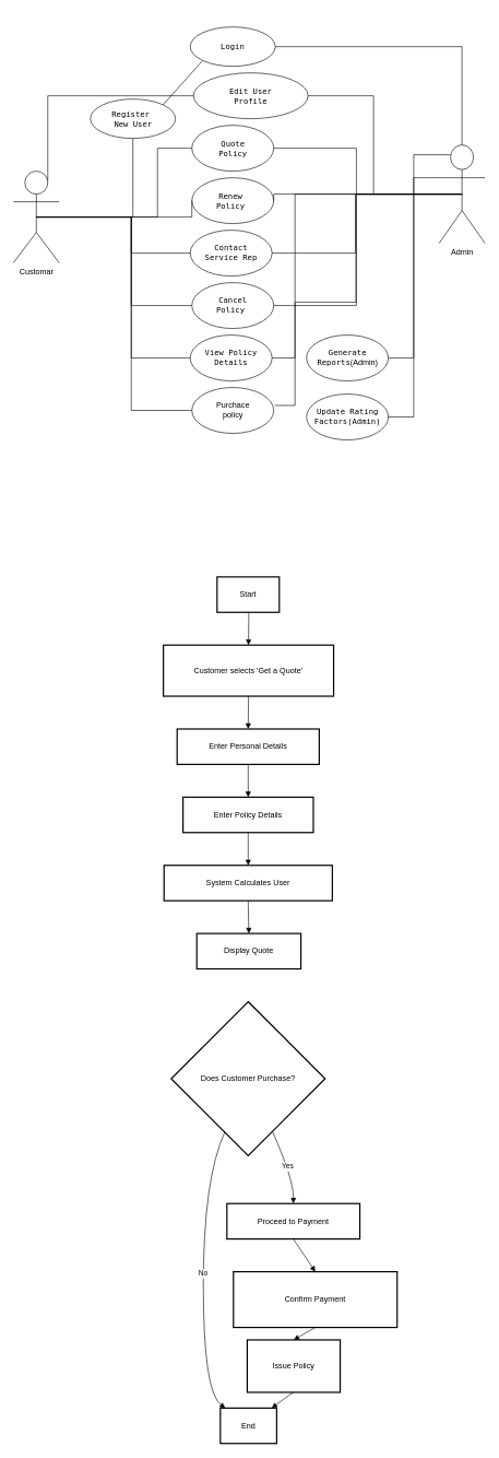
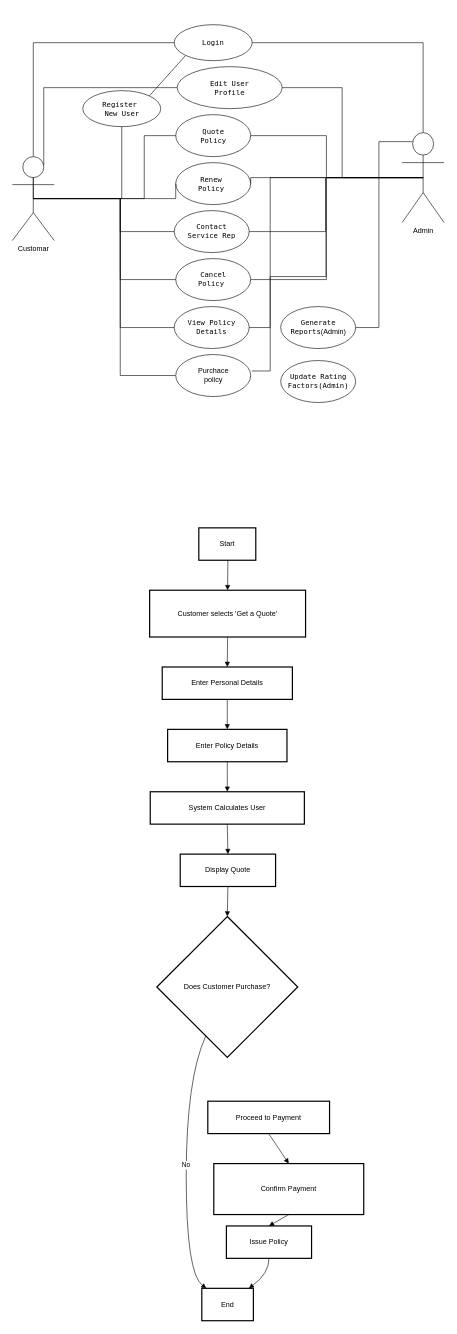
  <mxCell id="0" />
  <mxCell id="1" parent="0" />
  <mxCell id="2" value="Start" style="whiteSpace=wrap;strokeWidth=2;" parent="1" vertex="1"><mxGeometry x="331" y="879" width="95" height="54" as="geometry" /></mxCell>
  <mxCell id="3" value="Customer selects 'Get a Quote'" style="whiteSpace=wrap;strokeWidth=2;" parent="1" vertex="1"><mxGeometry x="249" y="983" width="260" height="78" as="geometry" /></mxCell>
  <mxCell id="4" value="Enter Personal Details" style="whiteSpace=wrap;strokeWidth=2;" parent="1" vertex="1"><mxGeometry x="270" y="1111" width="217" height="54" as="geometry" /></mxCell>
  <mxCell id="5" value="Enter Policy Details" style="whiteSpace=wrap;strokeWidth=2;" parent="1" vertex="1"><mxGeometry x="279" y="1215" width="199" height="54" as="geometry" /></mxCell>
  <mxCell id="6" value="System Calculates User" style="whiteSpace=wrap;strokeWidth=2;" parent="1" vertex="1"><mxGeometry x="250" y="1319" width="257" height="54" as="geometry" /></mxCell>
  <mxCell id="7" value="Display Quote" style="whiteSpace=wrap;strokeWidth=2;" parent="1" vertex="1"><mxGeometry x="300" y="1423" width="159" height="54" as="geometry" /></mxCell>
  <mxCell id="8" value="Does Customer Purchase?" style="rhombus;strokeWidth=2;whiteSpace=wrap;" parent="1" vertex="1"><mxGeometry x="261" y="1527" width="235" height="235" as="geometry" /></mxCell>
  <mxCell id="9" value="Proceed to Payment" style="whiteSpace=wrap;strokeWidth=2;" parent="1" vertex="1"><mxGeometry x="346" y="1835" width="203" height="54" as="geometry" /></mxCell>
  <mxCell id="10" value="End" style="whiteSpace=wrap;strokeWidth=2;" parent="1" vertex="1"><mxGeometry x="336" y="2147" width="86" height="54" as="geometry" /></mxCell>
  <mxCell id="11" value="Confirm Payment" style="whiteSpace=wrap;strokeWidth=2;" parent="1" vertex="1"><mxGeometry x="356" y="1939" width="250" height="85" as="geometry" /></mxCell>
- <mxCell id="12" value="Issue Policy" style="whiteSpace=wrap;strokeWidth=2;" parent="1" vertex="1"><mxGeometry x="377" y="2043" width="142" height="80" as="geometry" /></mxCell>
+ <mxCell id="12" value="Issue Policy" style="whiteSpace=wrap;strokeWidth=2;" parent="1" vertex="1"><mxGeometry x="377" y="2043" width="142" height="54" as="geometry" /></mxCell>
  <mxCell id="13" value="" style="curved=1;startArrow=none;endArrow=block;exitX=0.51;exitY=1;entryX=0.5;entryY=0;rounded=0;" parent="1" source="2" target="3" edge="1"><mxGeometry relative="1" as="geometry"><Array as="points" /></mxGeometry></mxCell>
  <mxCell id="14" value="" style="curved=1;startArrow=none;endArrow=block;exitX=0.5;exitY=1;entryX=0.5;entryY=0;rounded=0;" parent="1" source="3" target="4" edge="1"><mxGeometry relative="1" as="geometry"><Array as="points" /></mxGeometry></mxCell>
  <mxCell id="15" value="" style="curved=1;startArrow=none;endArrow=block;exitX=0.5;exitY=1;entryX=0.5;entryY=0;rounded=0;" parent="1" source="4" target="5" edge="1"><mxGeometry relative="1" as="geometry"><Array as="points" /></mxGeometry></mxCell>
  <mxCell id="16" value="" style="curved=1;startArrow=none;endArrow=block;exitX=0.5;exitY=1;entryX=0.5;entryY=0;rounded=0;" parent="1" source="5" target="6" edge="1"><mxGeometry relative="1" as="geometry"><Array as="points" /></mxGeometry></mxCell>
  <mxCell id="17" value="" style="curved=1;startArrow=none;endArrow=block;exitX=0.5;exitY=1;entryX=0.5;entryY=0;rounded=0;" parent="1" source="6" target="7" edge="1"><mxGeometry relative="1" as="geometry"><Array as="points" /></mxGeometry></mxCell>
- <mxCell id="19" value="Yes" style="curved=1;startArrow=none;endArrow=block;exitX=0.73;exitY=1;entryX=0.5;entryY=-0.01;rounded=0;" parent="1" source="8" target="9" edge="1"><mxGeometry relative="1" as="geometry"><Array as="points"><mxPoint x="448" y="1798" /></Array></mxGeometry></mxCell>
+ <mxCell id="18" value="" style="curved=1;startArrow=none;endArrow=block;exitX=0.5;exitY=1;entryX=0.5;entryY=0;rounded=0;" parent="1" source="7" target="8" edge="1"><mxGeometry relative="1" as="geometry"><Array as="points" /></mxGeometry></mxCell>
  <mxCell id="20" value="No" style="curved=1;startArrow=none;endArrow=block;exitX=0.28;exitY=1;entryX=0.08;entryY=-0.01;rounded=0;" parent="1" source="8" target="10" edge="1"><mxGeometry relative="1" as="geometry"><Array as="points"><mxPoint x="310" y="1798" /><mxPoint x="310" y="2122" /></Array></mxGeometry></mxCell>
  <mxCell id="21" value="" style="curved=1;startArrow=none;endArrow=block;exitX=0.5;exitY=0.99;entryX=0.5;entryY=-0.01;rounded=0;" parent="1" source="9" target="11" edge="1"><mxGeometry relative="1" as="geometry"><Array as="points" /></mxGeometry></mxCell>
  <mxCell id="22" value="" style="curved=1;startArrow=none;endArrow=block;exitX=0.5;exitY=0.99;entryX=0.5;entryY=-0.01;rounded=0;" parent="1" source="11" target="12" edge="1"><mxGeometry relative="1" as="geometry"><Array as="points" /></mxGeometry></mxCell>
  <mxCell id="23" value="" style="curved=1;startArrow=none;endArrow=block;exitX=0.5;exitY=0.99;entryX=0.92;entryY=-0.01;rounded=0;" parent="1" source="12" target="10" edge="1"><mxGeometry relative="1" as="geometry"><Array as="points"><mxPoint x="448" y="2122" /></Array></mxGeometry></mxCell>
  <mxCell id="24" value="" style="rounded=0;whiteSpace=wrap;html=1;strokeColor=none;" parent="1" vertex="1"><mxGeometry x="122.5" y="20" width="487.5" height="750" as="geometry" /></mxCell>
  <mxCell id="25" value="&lt;pre&gt;Register &lt;br/&gt;New User&lt;/pre&gt;" style="ellipse;whiteSpace=wrap;html=1;" parent="1" vertex="1"><mxGeometry x="137.5" y="150" width="130" height="60" as="geometry" /></mxCell>
  <mxCell id="26" style="rounded=0;orthogonalLoop=1;jettySize=auto;html=1;exitX=0;exitY=1;exitDx=0;exitDy=0;entryX=1;entryY=0;entryDx=0;entryDy=0;endArrow=none;startFill=0;" parent="1" source="27" target="25" edge="1"><mxGeometry relative="1" as="geometry" /></mxCell>
  <mxCell id="27" value="&lt;pre&gt;Login&lt;/pre&gt;" style="ellipse;whiteSpace=wrap;html=1;" parent="1" vertex="1"><mxGeometry x="290" y="40" width="130" height="60" as="geometry" /></mxCell>
  <mxCell id="28" value="&lt;pre&gt;Edit User&lt;br/&gt;Profile&lt;/pre&gt;" style="ellipse;whiteSpace=wrap;html=1;" parent="1" vertex="1"><mxGeometry x="295" y="110" width="175" height="70" as="geometry" /></mxCell>
  <mxCell id="29" value="&lt;pre&gt;Quote&lt;br&gt;Policy&lt;/pre&gt;" style="ellipse;whiteSpace=wrap;html=1;" parent="1" vertex="1"><mxGeometry x="292.5" y="190" width="125" height="70" as="geometry" /></mxCell>
  <mxCell id="30" value="&lt;pre&gt;&lt;div&gt;Renew &lt;br/&gt;Policy &lt;/div&gt;&lt;/pre&gt;" style="ellipse;whiteSpace=wrap;html=1;" parent="1" vertex="1"><mxGeometry x="292.5" y="270" width="125" height="70" as="geometry" /></mxCell>
  <mxCell id="31" value="&lt;pre&gt;&lt;div&gt;Cancel&lt;br/&gt;Policy &lt;/div&gt;&lt;/pre&gt;" style="ellipse;whiteSpace=wrap;html=1;" parent="1" vertex="1"><mxGeometry x="292.5" y="430" width="125" height="70" as="geometry" /></mxCell>
  <mxCell id="32" value="&lt;pre&gt;&lt;div&gt;View Policy&lt;br/&gt;Details&lt;/div&gt;&lt;/pre&gt;" style="ellipse;whiteSpace=wrap;html=1;" parent="1" vertex="1"><mxGeometry x="290" y="510" width="125" height="70" as="geometry" /></mxCell>
  <mxCell id="33" value="&lt;pre&gt;&lt;div&gt;Contact&lt;br/&gt;Service Rep&lt;/div&gt;&lt;/pre&gt;" style="ellipse;whiteSpace=wrap;html=1;" parent="1" vertex="1"><mxGeometry x="290" y="350" width="125" height="70" as="geometry" /></mxCell>
  <mxCell id="34" value="&lt;pre&gt;&lt;div&gt;Generate&lt;br&gt;Reports&lt;span style=&quot;background-color: transparent; color: light-dark(rgb(0, 0, 0), rgb(255, 255, 255)); font-family: Helvetica; white-space: normal;&quot;&gt;(Admin)&lt;/span&gt;&lt;/div&gt;&lt;/pre&gt;" style="ellipse;whiteSpace=wrap;html=1;" parent="1" vertex="1"><mxGeometry x="467.5" y="510" width="125" height="70" as="geometry" /></mxCell>
  <mxCell id="35" value="&lt;pre&gt;Update Rating&lt;br/&gt;Factors(Admin)&lt;/pre&gt;" style="ellipse;whiteSpace=wrap;html=1;" parent="1" vertex="1"><mxGeometry x="467.5" y="600" width="125" height="70" as="geometry" /></mxCell>
  <mxCell id="36" style="edgeStyle=orthogonalEdgeStyle;rounded=0;orthogonalLoop=1;jettySize=auto;html=1;exitX=0.5;exitY=0.5;exitDx=0;exitDy=0;exitPerimeter=0;entryX=0;entryY=0.5;entryDx=0;entryDy=0;endArrow=none;startFill=0;" parent="1" source="44" target="33" edge="1"><mxGeometry relative="1" as="geometry"><Array as="points"><mxPoint x="200" y="330" /><mxPoint x="200" y="385" /></Array></mxGeometry></mxCell>
  <mxCell id="37" style="edgeStyle=orthogonalEdgeStyle;rounded=0;orthogonalLoop=1;jettySize=auto;html=1;exitX=0.5;exitY=0.5;exitDx=0;exitDy=0;exitPerimeter=0;endArrow=none;startFill=0;" parent="1" source="44" target="25" edge="1"><mxGeometry relative="1" as="geometry" /></mxCell>
+ <mxCell id="38" style="edgeStyle=orthogonalEdgeStyle;rounded=0;orthogonalLoop=1;jettySize=auto;html=1;exitX=0.5;exitY=0.5;exitDx=0;exitDy=0;exitPerimeter=0;entryX=0;entryY=0.5;entryDx=0;entryDy=0;endArrow=none;startFill=0;" parent="1" source="44" target="27" edge="1"><mxGeometry relative="1" as="geometry"><mxPoint x="120" y="120" as="targetPoint" /><Array as="points"><mxPoint x="55" y="70" /></Array></mxGeometry></mxCell>
  <mxCell id="39" style="edgeStyle=orthogonalEdgeStyle;rounded=0;orthogonalLoop=1;jettySize=auto;html=1;exitX=0.75;exitY=0.1;exitDx=0;exitDy=0;exitPerimeter=0;entryX=0;entryY=0.5;entryDx=0;entryDy=0;endArrow=none;startFill=0;" parent="1" source="44" target="28" edge="1"><mxGeometry relative="1" as="geometry"><Array as="points"><mxPoint x="72" y="145" /></Array></mxGeometry></mxCell>
  <mxCell id="40" style="edgeStyle=orthogonalEdgeStyle;rounded=0;orthogonalLoop=1;jettySize=auto;html=1;exitX=0.5;exitY=0.5;exitDx=0;exitDy=0;exitPerimeter=0;endArrow=none;startFill=0;" parent="1" source="44" target="29" edge="1"><mxGeometry relative="1" as="geometry"><Array as="points"><mxPoint x="240" y="330" /><mxPoint x="240" y="225" /></Array></mxGeometry></mxCell>
  <mxCell id="41" style="edgeStyle=orthogonalEdgeStyle;rounded=0;orthogonalLoop=1;jettySize=auto;html=1;exitX=0.5;exitY=0.5;exitDx=0;exitDy=0;exitPerimeter=0;entryX=0;entryY=0.5;entryDx=0;entryDy=0;endArrow=none;startFill=0;" parent="1" source="44" target="31" edge="1"><mxGeometry relative="1" as="geometry"><Array as="points"><mxPoint x="200" y="330" /><mxPoint x="200" y="465" /></Array></mxGeometry></mxCell>
  <mxCell id="42" style="edgeStyle=orthogonalEdgeStyle;rounded=0;orthogonalLoop=1;jettySize=auto;html=1;exitX=0.5;exitY=0.5;exitDx=0;exitDy=0;exitPerimeter=0;entryX=0;entryY=0.5;entryDx=0;entryDy=0;endArrow=none;startFill=0;" parent="1" source="44" target="32" edge="1"><mxGeometry relative="1" as="geometry"><Array as="points"><mxPoint x="200" y="330" /><mxPoint x="200" y="545" /></Array></mxGeometry></mxCell>
  <mxCell id="43" style="edgeStyle=orthogonalEdgeStyle;rounded=0;orthogonalLoop=1;jettySize=auto;html=1;exitX=0;exitY=0.5;exitDx=0;exitDy=0;entryX=0;entryY=0.5;entryDx=0;entryDy=0;endArrow=none;startFill=0;" parent="1" source="30" target="45" edge="1"><mxGeometry relative="1" as="geometry"><Array as="points"><mxPoint x="293" y="330" /><mxPoint x="200" y="330" /><mxPoint x="200" y="625" /></Array></mxGeometry></mxCell>
  <mxCell id="44" value="Customar" style="shape=umlActor;verticalLabelPosition=bottom;verticalAlign=top;html=1;outlineConnect=0;" parent="1" vertex="1"><mxGeometry x="20" y="260" width="70" height="140" as="geometry" /></mxCell>
  <mxCell id="45" value="Purchace&lt;br&gt;policy" style="ellipse;whiteSpace=wrap;html=1;" parent="1" vertex="1"><mxGeometry x="292.5" y="590" width="125" height="70" as="geometry" /></mxCell>
  <mxCell id="46" style="edgeStyle=orthogonalEdgeStyle;rounded=0;orthogonalLoop=1;jettySize=auto;html=1;exitX=0.5;exitY=0;exitDx=0;exitDy=0;exitPerimeter=0;endArrow=none;startFill=0;" parent="1" source="55" target="27" edge="1"><mxGeometry relative="1" as="geometry"><Array as="points"><mxPoint x="705" y="70" /></Array></mxGeometry></mxCell>
  <mxCell id="47" style="edgeStyle=orthogonalEdgeStyle;rounded=0;orthogonalLoop=1;jettySize=auto;html=1;exitX=0.25;exitY=0.1;exitDx=0;exitDy=0;exitPerimeter=0;entryX=1;entryY=0.5;entryDx=0;entryDy=0;endArrow=none;startFill=0;" parent="1" source="55" target="34" edge="1"><mxGeometry relative="1" as="geometry" /></mxCell>
- <mxCell id="48" style="edgeStyle=orthogonalEdgeStyle;rounded=0;orthogonalLoop=1;jettySize=auto;html=1;exitX=0;exitY=0.333;exitDx=0;exitDy=0;exitPerimeter=0;entryX=1;entryY=0.5;entryDx=0;entryDy=0;endArrow=none;startFill=0;" parent="1" source="55" target="35" edge="1"><mxGeometry relative="1" as="geometry" /></mxCell>
  <mxCell id="49" style="edgeStyle=orthogonalEdgeStyle;rounded=0;orthogonalLoop=1;jettySize=auto;html=1;exitX=0.5;exitY=0.5;exitDx=0;exitDy=0;exitPerimeter=0;entryX=1;entryY=0.5;entryDx=0;entryDy=0;endArrow=none;startFill=0;" parent="1" source="55" target="28" edge="1"><mxGeometry relative="1" as="geometry" /></mxCell>
  <mxCell id="50" style="edgeStyle=orthogonalEdgeStyle;rounded=0;orthogonalLoop=1;jettySize=auto;html=1;exitX=0.5;exitY=0.5;exitDx=0;exitDy=0;exitPerimeter=0;entryX=1;entryY=0.5;entryDx=0;entryDy=0;endArrow=none;startFill=0;" parent="1" source="55" target="29" edge="1"><mxGeometry relative="1" as="geometry" /></mxCell>
  <mxCell id="51" style="edgeStyle=orthogonalEdgeStyle;rounded=0;orthogonalLoop=1;jettySize=auto;html=1;exitX=0.5;exitY=0.5;exitDx=0;exitDy=0;exitPerimeter=0;entryX=1;entryY=0.5;entryDx=0;entryDy=0;endArrow=none;startFill=0;" parent="1" source="55" target="30" edge="1"><mxGeometry relative="1" as="geometry"><Array as="points"><mxPoint x="417" y="295" /></Array></mxGeometry></mxCell>
  <mxCell id="52" style="edgeStyle=orthogonalEdgeStyle;rounded=0;orthogonalLoop=1;jettySize=auto;html=1;exitX=0.5;exitY=0.5;exitDx=0;exitDy=0;exitPerimeter=0;endArrow=none;startFill=0;" parent="1" source="55" target="33" edge="1"><mxGeometry relative="1" as="geometry" /></mxCell>
  <mxCell id="53" style="edgeStyle=orthogonalEdgeStyle;rounded=0;orthogonalLoop=1;jettySize=auto;html=1;exitX=0.5;exitY=0.5;exitDx=0;exitDy=0;exitPerimeter=0;entryX=1;entryY=0.5;entryDx=0;entryDy=0;endArrow=none;startFill=0;" parent="1" source="55" target="31" edge="1"><mxGeometry relative="1" as="geometry" /></mxCell>
  <mxCell id="54" style="edgeStyle=orthogonalEdgeStyle;rounded=0;orthogonalLoop=1;jettySize=auto;html=1;exitX=0.5;exitY=0.5;exitDx=0;exitDy=0;exitPerimeter=0;entryX=1;entryY=0.5;entryDx=0;entryDy=0;endArrow=none;startFill=0;" parent="1" source="55" target="32" edge="1"><mxGeometry relative="1" as="geometry"><Array as="points"><mxPoint x="543" y="295" /><mxPoint x="543" y="460" /><mxPoint x="450" y="460" /><mxPoint x="450" y="545" /></Array></mxGeometry></mxCell>
  <mxCell id="55" value="Admin" style="shape=umlActor;verticalLabelPosition=bottom;verticalAlign=top;html=1;outlineConnect=0;" parent="1" vertex="1"><mxGeometry x="670" y="220" width="70" height="150" as="geometry" /></mxCell>
  <mxCell id="56" style="edgeStyle=orthogonalEdgeStyle;rounded=0;orthogonalLoop=1;jettySize=auto;html=1;exitX=0.5;exitY=0.5;exitDx=0;exitDy=0;exitPerimeter=0;entryX=1.014;entryY=0.392;entryDx=0;entryDy=0;entryPerimeter=0;endArrow=none;startFill=0;" parent="1" source="55" target="45" edge="1"><mxGeometry relative="1" as="geometry"><Array as="points"><mxPoint x="450" y="295" /><mxPoint x="450" y="617" /></Array></mxGeometry></mxCell>
